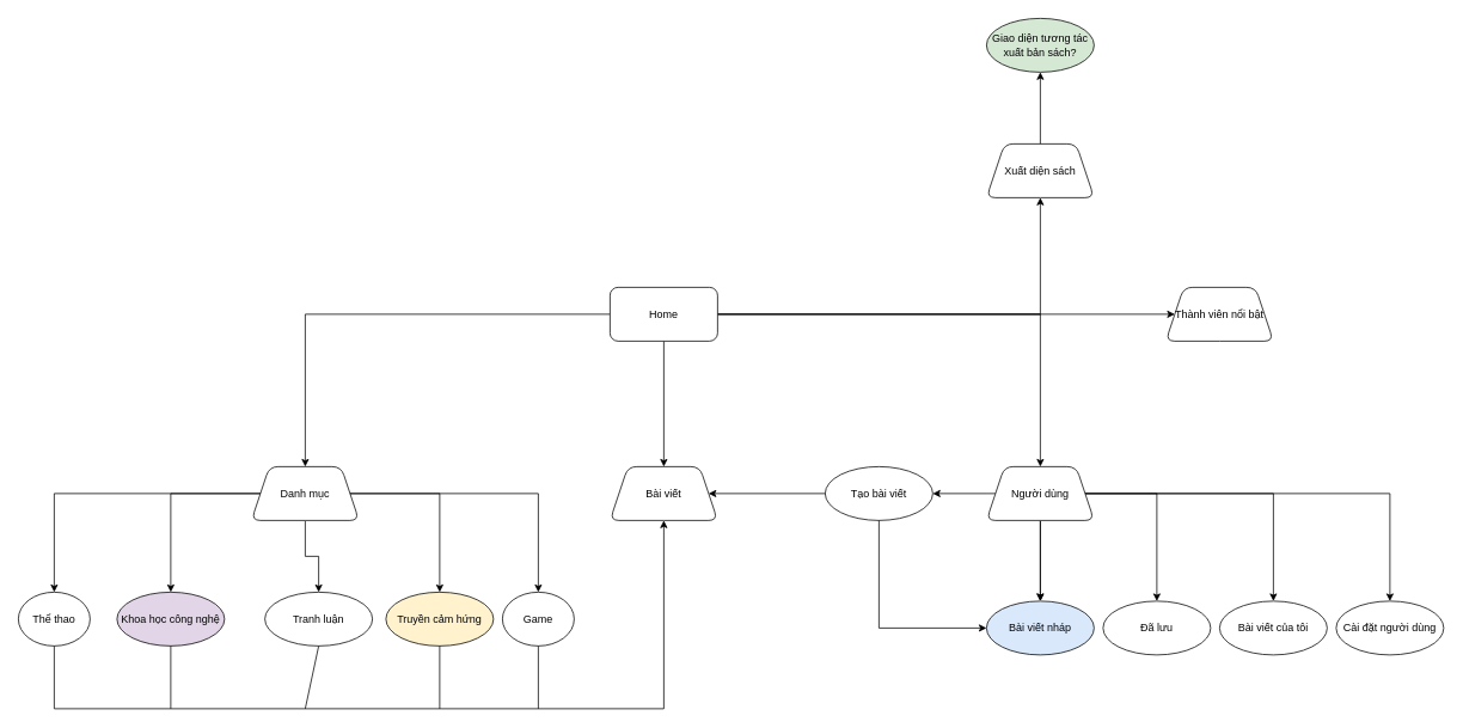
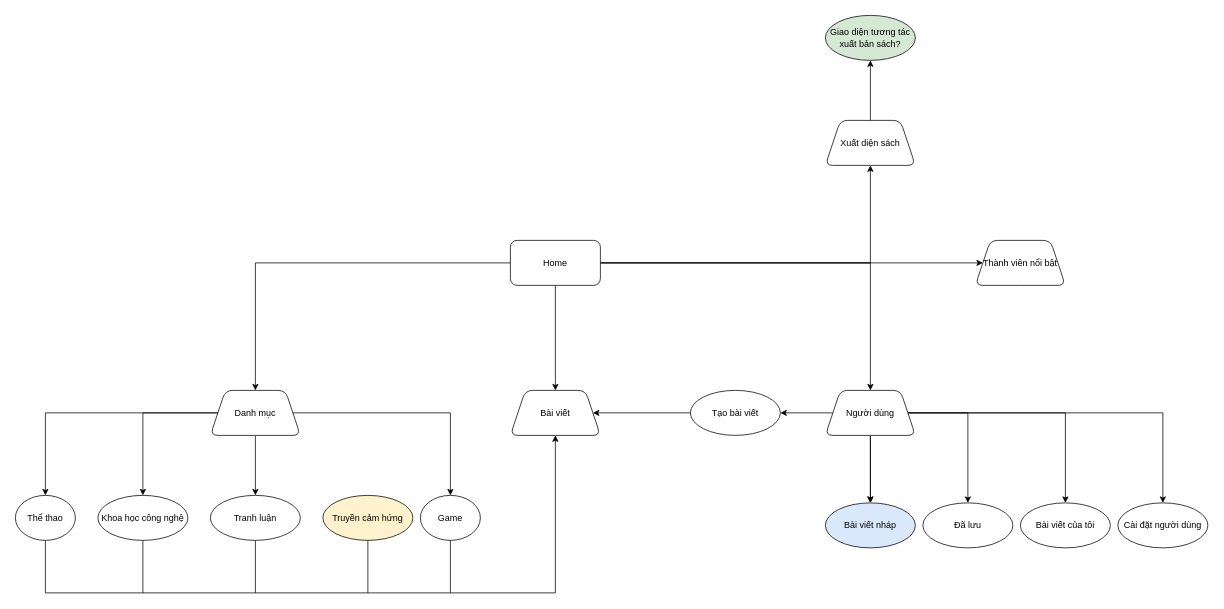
  <mxCell id="0" />
  <mxCell id="1" parent="0" />
  <mxCell id="2" value="" style="edgeStyle=orthogonalEdgeStyle;rounded=0;orthogonalLoop=1;jettySize=auto;html=1;" edge="1" parent="1" source="7" target="11"><mxGeometry relative="1" as="geometry" /></mxCell>
  <mxCell id="3" value="" style="edgeStyle=orthogonalEdgeStyle;rounded=0;orthogonalLoop=1;jettySize=auto;html=1;" edge="1" parent="1" source="7" target="18"><mxGeometry relative="1" as="geometry" /></mxCell>
  <mxCell id="4" value="" style="edgeStyle=orthogonalEdgeStyle;rounded=0;orthogonalLoop=1;jettySize=auto;html=1;" edge="1" parent="1" source="7" target="19"><mxGeometry relative="1" as="geometry" /></mxCell>
  <mxCell id="5" value="" style="edgeStyle=orthogonalEdgeStyle;rounded=0;orthogonalLoop=1;jettySize=auto;html=1;fontSize=17;" edge="1" parent="1" source="7" target="42"><mxGeometry relative="1" as="geometry" /></mxCell>
  <mxCell id="6" value="" style="edgeStyle=orthogonalEdgeStyle;rounded=0;orthogonalLoop=1;jettySize=auto;html=1;fontSize=17;" edge="1" parent="1" source="7" target="44"><mxGeometry relative="1" as="geometry" /></mxCell>
  <mxCell id="7" value="Home" style="rounded=1;whiteSpace=wrap;html=1;" vertex="1" parent="1"><mxGeometry x="680" y="320" width="120" height="60" as="geometry" /></mxCell>
  <mxCell id="8" value="" style="edgeStyle=orthogonalEdgeStyle;rounded=0;orthogonalLoop=1;jettySize=auto;html=1;" edge="1" parent="1" source="11" target="20"><mxGeometry relative="1" as="geometry" /></mxCell>
- <mxCell id="9" value="" style="edgeStyle=orthogonalEdgeStyle;rounded=0;orthogonalLoop=1;jettySize=auto;html=1;" edge="1" parent="1" source="11" target="21"><mxGeometry relative="1" as="geometry" /></mxCell>
  <mxCell id="10" value="" style="edgeStyle=orthogonalEdgeStyle;rounded=0;orthogonalLoop=1;jettySize=auto;html=1;" edge="1" parent="1" source="11" target="22"><mxGeometry relative="1" as="geometry" /></mxCell>
  <mxCell id="11" value="Danh mục" style="shape=trapezoid;perimeter=trapezoidPerimeter;whiteSpace=wrap;html=1;fixedSize=1;rounded=1;" vertex="1" parent="1"><mxGeometry x="280" y="520" width="120" height="60" as="geometry" /></mxCell>
  <mxCell id="12" value="" style="edgeStyle=orthogonalEdgeStyle;rounded=0;orthogonalLoop=1;jettySize=auto;html=1;fontSize=17;" edge="1" parent="1" source="18" target="34"><mxGeometry relative="1" as="geometry" /></mxCell>
  <mxCell id="13" value="" style="edgeStyle=orthogonalEdgeStyle;rounded=0;orthogonalLoop=1;jettySize=auto;html=1;fontSize=17;" edge="1" parent="1" source="18" target="35"><mxGeometry relative="1" as="geometry" /></mxCell>
  <mxCell id="14" value="" style="edgeStyle=orthogonalEdgeStyle;rounded=0;orthogonalLoop=1;jettySize=auto;html=1;fontSize=17;" edge="1" parent="1" source="18" target="36"><mxGeometry relative="1" as="geometry" /></mxCell>
  <mxCell id="15" value="" style="edgeStyle=orthogonalEdgeStyle;rounded=0;orthogonalLoop=1;jettySize=auto;html=1;fontSize=17;" edge="1" parent="1" source="18" target="35"><mxGeometry relative="1" as="geometry" /></mxCell>
  <mxCell id="16" value="" style="edgeStyle=orthogonalEdgeStyle;rounded=0;orthogonalLoop=1;jettySize=auto;html=1;fontSize=17;" edge="1" parent="1" source="18" target="37"><mxGeometry relative="1" as="geometry" /></mxCell>
  <mxCell id="17" value="" style="edgeStyle=orthogonalEdgeStyle;rounded=0;orthogonalLoop=1;jettySize=auto;html=1;fontSize=17;" edge="1" parent="1" source="18" target="40"><mxGeometry relative="1" as="geometry" /></mxCell>
  <mxCell id="18" value="Người dùng" style="shape=trapezoid;perimeter=trapezoidPerimeter;whiteSpace=wrap;html=1;fixedSize=1;rounded=1;" vertex="1" parent="1"><mxGeometry x="1100" y="520" width="120" height="60" as="geometry" /></mxCell>
  <mxCell id="19" value="Bài viết" style="shape=trapezoid;perimeter=trapezoidPerimeter;whiteSpace=wrap;html=1;fixedSize=1;rounded=1;" vertex="1" parent="1"><mxGeometry x="680" y="520" width="120" height="60" as="geometry" /></mxCell>
- <mxCell id="20" value="Tranh luận" style="ellipse;whiteSpace=wrap;html=1;rounded=1;" vertex="1" parent="1"><mxGeometry x="295" y="660" width="120" height="60" as="geometry" /></mxCell>
+ <mxCell id="20" value="Tranh luận" style="ellipse;whiteSpace=wrap;html=1;rounded=1;" vertex="1" parent="1"><mxGeometry x="280" y="660" width="120" height="60" as="geometry" /></mxCell>
  <mxCell id="21" value="Truyền cảm hứng" style="ellipse;whiteSpace=wrap;html=1;rounded=1;fillColor=#fff2cc;" vertex="1" parent="1"><mxGeometry x="430" y="660" width="120" height="60" as="geometry" /></mxCell>
- <mxCell id="22" value="Khoa học công nghệ" style="ellipse;whiteSpace=wrap;html=1;rounded=1;fillColor=#e1d5e7;" vertex="1" parent="1"><mxGeometry x="130" y="660" width="120" height="60" as="geometry" /></mxCell>
+ <mxCell id="22" value="Khoa học công nghệ" style="ellipse;whiteSpace=wrap;html=1;rounded=1;" vertex="1" parent="1"><mxGeometry x="130" y="660" width="120" height="60" as="geometry" /></mxCell>
  <mxCell id="23" value="" style="endArrow=classic;html=1;rounded=0;exitX=0;exitY=0.5;exitDx=0;exitDy=0;entryX=0.5;entryY=0;entryDx=0;entryDy=0;" edge="1" parent="1" source="11" target="24"><mxGeometry width="50" height="50" relative="1" as="geometry"><mxPoint x="220" y="720" as="sourcePoint" /><mxPoint x="60" y="660" as="targetPoint" /><Array as="points"><mxPoint x="60" y="550" /></Array></mxGeometry></mxCell>
  <mxCell id="24" value="Thể thao" style="ellipse;whiteSpace=wrap;html=1;" vertex="1" parent="1"><mxGeometry x="20" y="660" width="80" height="60" as="geometry" /></mxCell>
  <mxCell id="25" value="" style="endArrow=classic;html=1;rounded=0;exitX=1;exitY=0.5;exitDx=0;exitDy=0;" edge="1" parent="1" source="11" target="26"><mxGeometry width="50" height="50" relative="1" as="geometry"><mxPoint x="580" y="750" as="sourcePoint" /><mxPoint x="600" y="690" as="targetPoint" /><Array as="points"><mxPoint x="600" y="550" /></Array></mxGeometry></mxCell>
  <mxCell id="26" value="Game" style="ellipse;whiteSpace=wrap;html=1;" vertex="1" parent="1"><mxGeometry x="560" y="660" width="80" height="60" as="geometry" /></mxCell>
  <mxCell id="27" value="" style="endArrow=none;html=1;rounded=0;entryX=0.5;entryY=1;entryDx=0;entryDy=0;" edge="1" parent="1" target="24"><mxGeometry width="50" height="50" relative="1" as="geometry"><mxPoint x="60" y="790" as="sourcePoint" /><mxPoint x="50" y="730" as="targetPoint" /></mxGeometry></mxCell>
  <mxCell id="28" value="" style="endArrow=none;html=1;rounded=0;entryX=0.5;entryY=1;entryDx=0;entryDy=0;" edge="1" parent="1" target="21"><mxGeometry width="50" height="50" relative="1" as="geometry"><mxPoint x="490" y="790" as="sourcePoint" /><mxPoint x="489.5" y="740" as="targetPoint" /></mxGeometry></mxCell>
  <mxCell id="29" value="" style="endArrow=none;html=1;rounded=0;entryX=0.5;entryY=1;entryDx=0;entryDy=0;" edge="1" parent="1" target="20"><mxGeometry width="50" height="50" relative="1" as="geometry"><mxPoint x="340" y="790" as="sourcePoint" /><mxPoint x="350.5" y="750" as="targetPoint" /></mxGeometry></mxCell>
  <mxCell id="30" value="" style="endArrow=none;html=1;rounded=0;entryX=0.5;entryY=1;entryDx=0;entryDy=0;" edge="1" parent="1" target="26"><mxGeometry width="50" height="50" relative="1" as="geometry"><mxPoint x="600" y="790" as="sourcePoint" /><mxPoint x="600" y="730" as="targetPoint" /></mxGeometry></mxCell>
  <mxCell id="31" value="" style="endArrow=none;html=1;rounded=0;entryX=0.5;entryY=1;entryDx=0;entryDy=0;" edge="1" parent="1" target="22"><mxGeometry width="50" height="50" relative="1" as="geometry"><mxPoint x="190" y="790" as="sourcePoint" /><mxPoint x="189.5" y="750" as="targetPoint" /></mxGeometry></mxCell>
  <mxCell id="32" value="" style="endArrow=none;html=1;rounded=0;" edge="1" parent="1"><mxGeometry width="50" height="50" relative="1" as="geometry"><mxPoint x="60" y="790" as="sourcePoint" /><mxPoint x="740" y="790" as="targetPoint" /></mxGeometry></mxCell>
  <mxCell id="33" value="" style="endArrow=classic;html=1;rounded=0;entryX=0.5;entryY=1;entryDx=0;entryDy=0;" edge="1" parent="1" target="19"><mxGeometry width="50" height="50" relative="1" as="geometry"><mxPoint x="740" y="790" as="sourcePoint" /><mxPoint x="670" y="710" as="targetPoint" /></mxGeometry></mxCell>
  <mxCell id="34" value="Bài viết của tôi" style="ellipse;whiteSpace=wrap;html=1;rounded=1;" vertex="1" parent="1"><mxGeometry x="1360" y="670" width="120" height="60" as="geometry" /></mxCell>
  <mxCell id="35" value="Bài viết nháp" style="ellipse;whiteSpace=wrap;html=1;rounded=1;fillColor=#dae8fc;" vertex="1" parent="1"><mxGeometry x="1100" y="670" width="120" height="60" as="geometry" /></mxCell>
  <mxCell id="36" value="Đã lưu" style="ellipse;whiteSpace=wrap;html=1;rounded=1;" vertex="1" parent="1"><mxGeometry x="1230" y="670" width="120" height="60" as="geometry" /></mxCell>
  <mxCell id="37" value="Tạo bài viết" style="ellipse;whiteSpace=wrap;html=1;rounded=1;" vertex="1" parent="1"><mxGeometry x="920" y="520" width="120" height="60" as="geometry" /></mxCell>
- <mxCell id="38" value="" style="endArrow=classic;html=1;rounded=0;fontSize=17;exitX=0.5;exitY=1;exitDx=0;exitDy=0;entryX=0;entryY=0.5;entryDx=0;entryDy=0;" edge="1" parent="1" source="37" target="35"><mxGeometry width="50" height="50" relative="1" as="geometry"><mxPoint x="1170" y="760" as="sourcePoint" /><mxPoint x="1220" y="710" as="targetPoint" /><Array as="points"><mxPoint x="980" y="700" /></Array></mxGeometry></mxCell>
  <mxCell id="39" value="" style="endArrow=classic;html=1;rounded=0;fontSize=17;exitX=0;exitY=0.5;exitDx=0;exitDy=0;" edge="1" parent="1" source="37" target="19"><mxGeometry width="50" height="50" relative="1" as="geometry"><mxPoint x="1170" y="760" as="sourcePoint" /><mxPoint x="1220" y="710" as="targetPoint" /></mxGeometry></mxCell>
  <mxCell id="40" value="Cài đặt người dùng" style="ellipse;whiteSpace=wrap;html=1;rounded=1;" vertex="1" parent="1"><mxGeometry x="1490" y="670" width="120" height="60" as="geometry" /></mxCell>
  <mxCell id="41" value="" style="edgeStyle=orthogonalEdgeStyle;rounded=0;orthogonalLoop=1;jettySize=auto;html=1;fontSize=17;" edge="1" parent="1" source="42" target="43"><mxGeometry relative="1" as="geometry" /></mxCell>
  <mxCell id="42" value="Xuất diện sách" style="shape=trapezoid;perimeter=trapezoidPerimeter;whiteSpace=wrap;html=1;fixedSize=1;rounded=1;" vertex="1" parent="1"><mxGeometry x="1100" y="160" width="120" height="60" as="geometry" /></mxCell>
  <mxCell id="43" value="Giao diện tương tác xuất bản sách?" style="ellipse;whiteSpace=wrap;html=1;rounded=1;fillColor=#d5e8d4;" vertex="1" parent="1"><mxGeometry x="1100" y="20" width="120" height="60" as="geometry" /></mxCell>
  <mxCell id="44" value="Thành viên nổi bật" style="shape=trapezoid;perimeter=trapezoidPerimeter;whiteSpace=wrap;html=1;fixedSize=1;rounded=1;" vertex="1" parent="1"><mxGeometry x="1300" y="320" width="120" height="60" as="geometry" /></mxCell>
